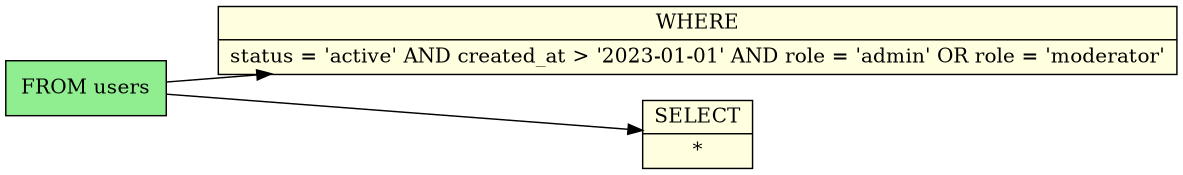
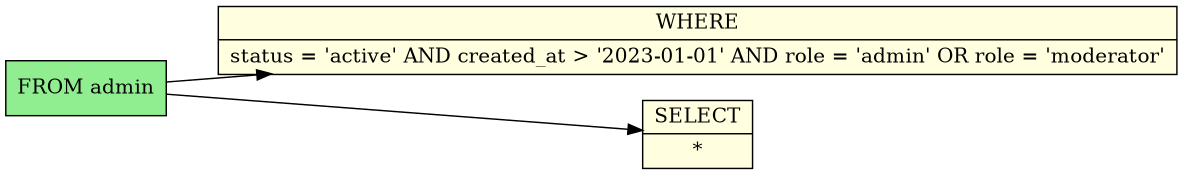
  digraph {
    rankdir=LR
    node [fillcolor=lightyellow shape=record style=filled]
-   n1 [fillcolor=lightgreen label="FROM users"]
+   n1 [fillcolor=lightgreen label="FROM admin"]
    n2 [label="WHERE|status = 'active' AND created_at \> '2023-01-01' AND role = 'admin' OR role = 'moderator'"]
    n3 [label="SELECT|*"]
    n1 -> n2
    n1 -> n3
  }
